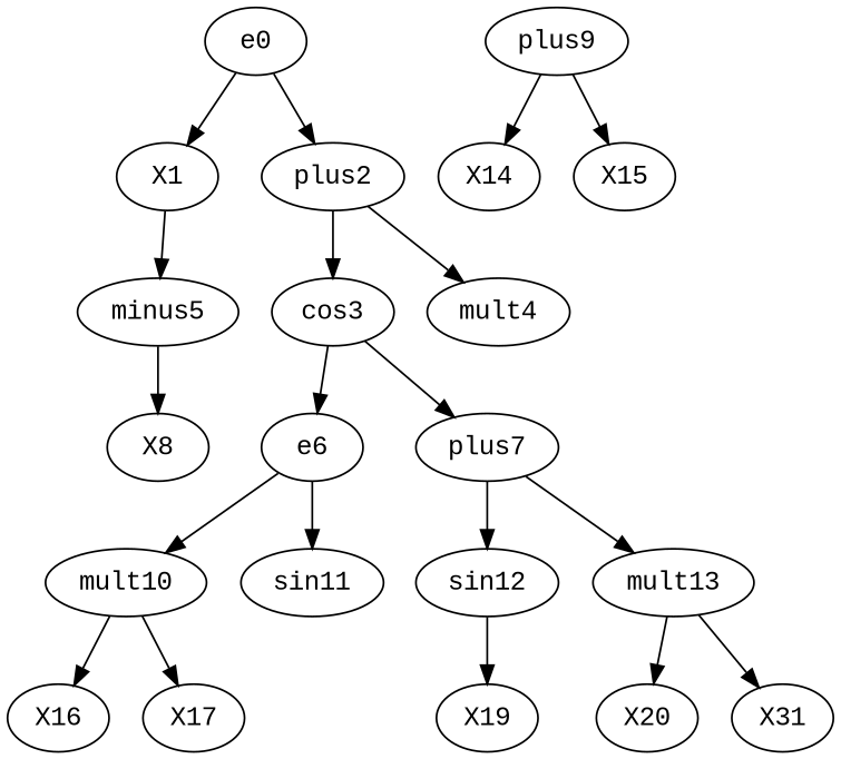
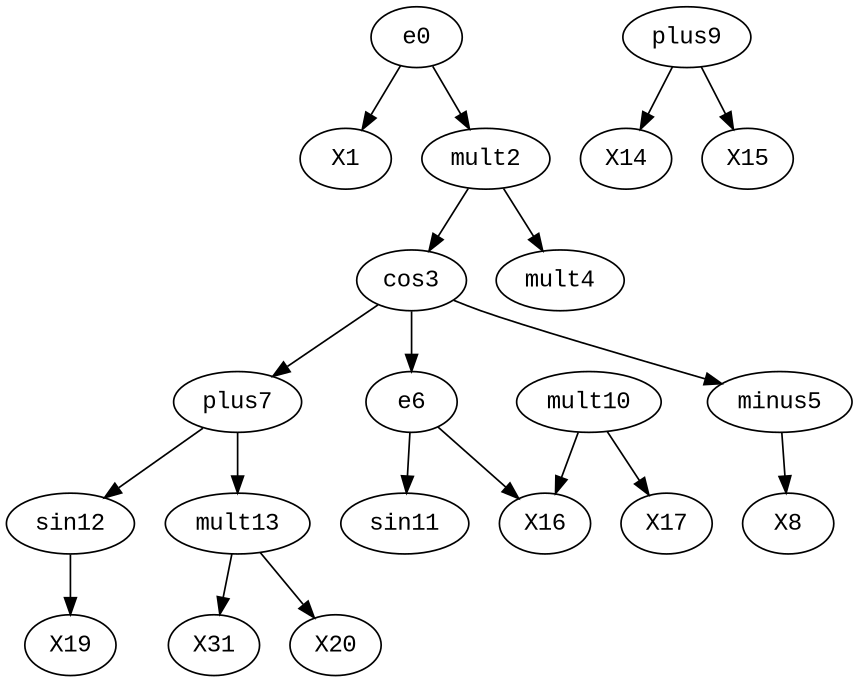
  digraph {
    fontname="Liberation Mono"
    node [fontname="Liberation Mono"]
    edge [fontname="Liberation Mono"]
    e0
    X1
-   mult2 [label=plus2]
+   mult2
    cos3
    mult4
    minus5
    e6
    plus7
    X8
    mult10
    sin11
    sin12
    mult13
    plus9
    X14
    X15
    X16
    X17
    X19
    X20
    n21 [label=X31]
    e0 -> X1
    e0 -> mult2
    mult2 -> cos3
    mult2 -> mult4
-   X1 -> minus5
+   cos3 -> minus5
    cos3 -> e6
    cos3 -> plus7
    minus5 -> X8
-   e6 -> mult10
+   e6 -> X16
    e6 -> sin11
    plus7 -> sin12
    plus7 -> mult13
    mult10 -> X16
    mult10 -> X17
    sin12 -> X19
    mult13 -> X20
    mult13 -> n21
    plus9 -> X14
    plus9 -> X15
  }
